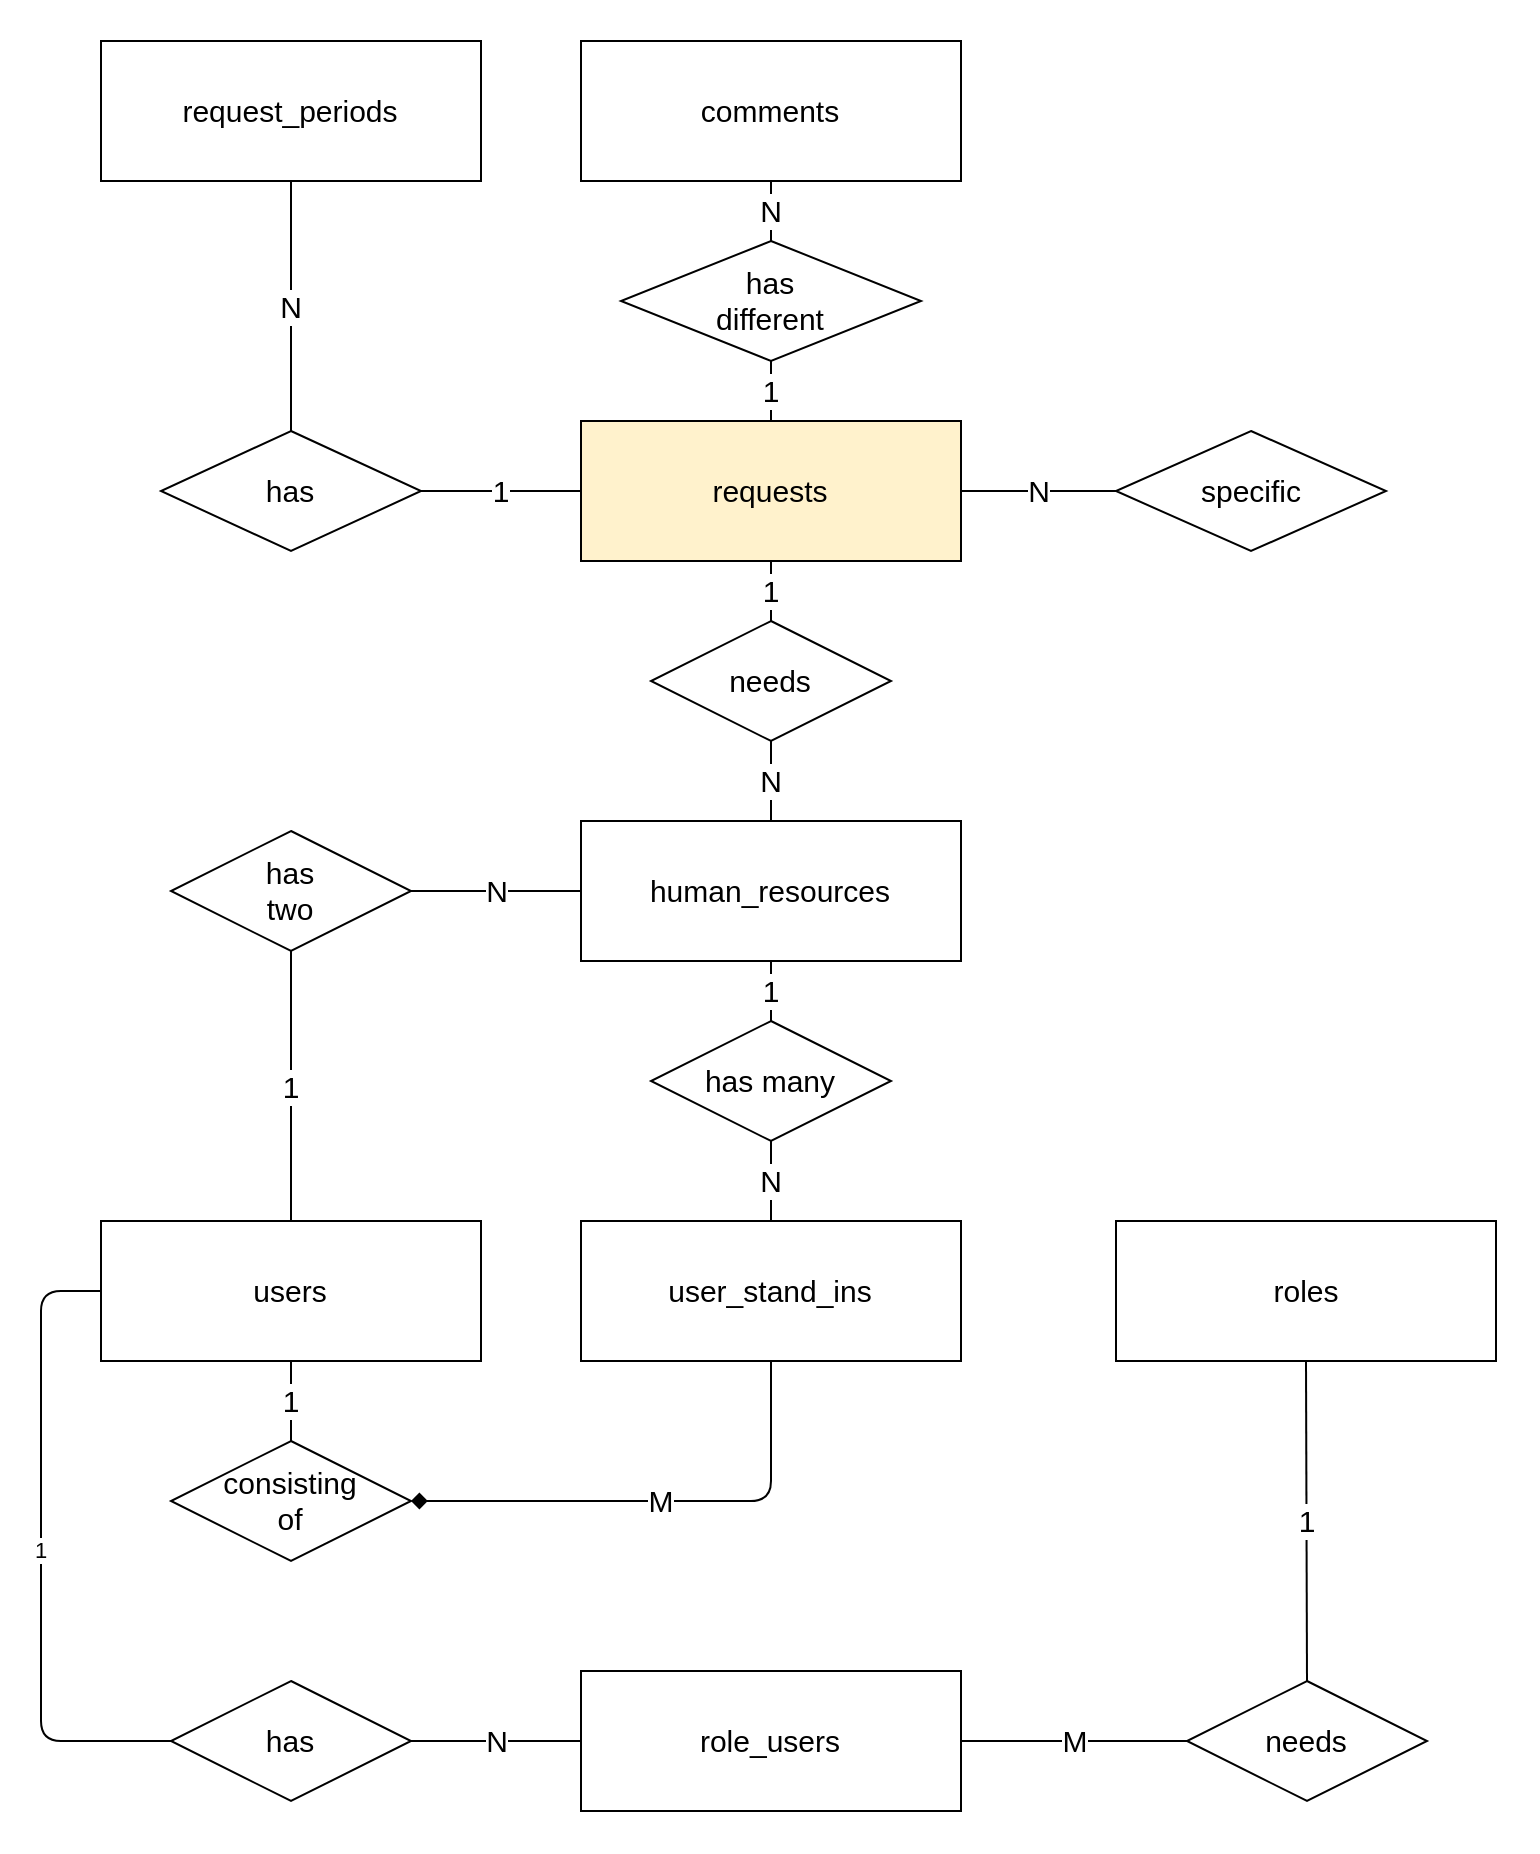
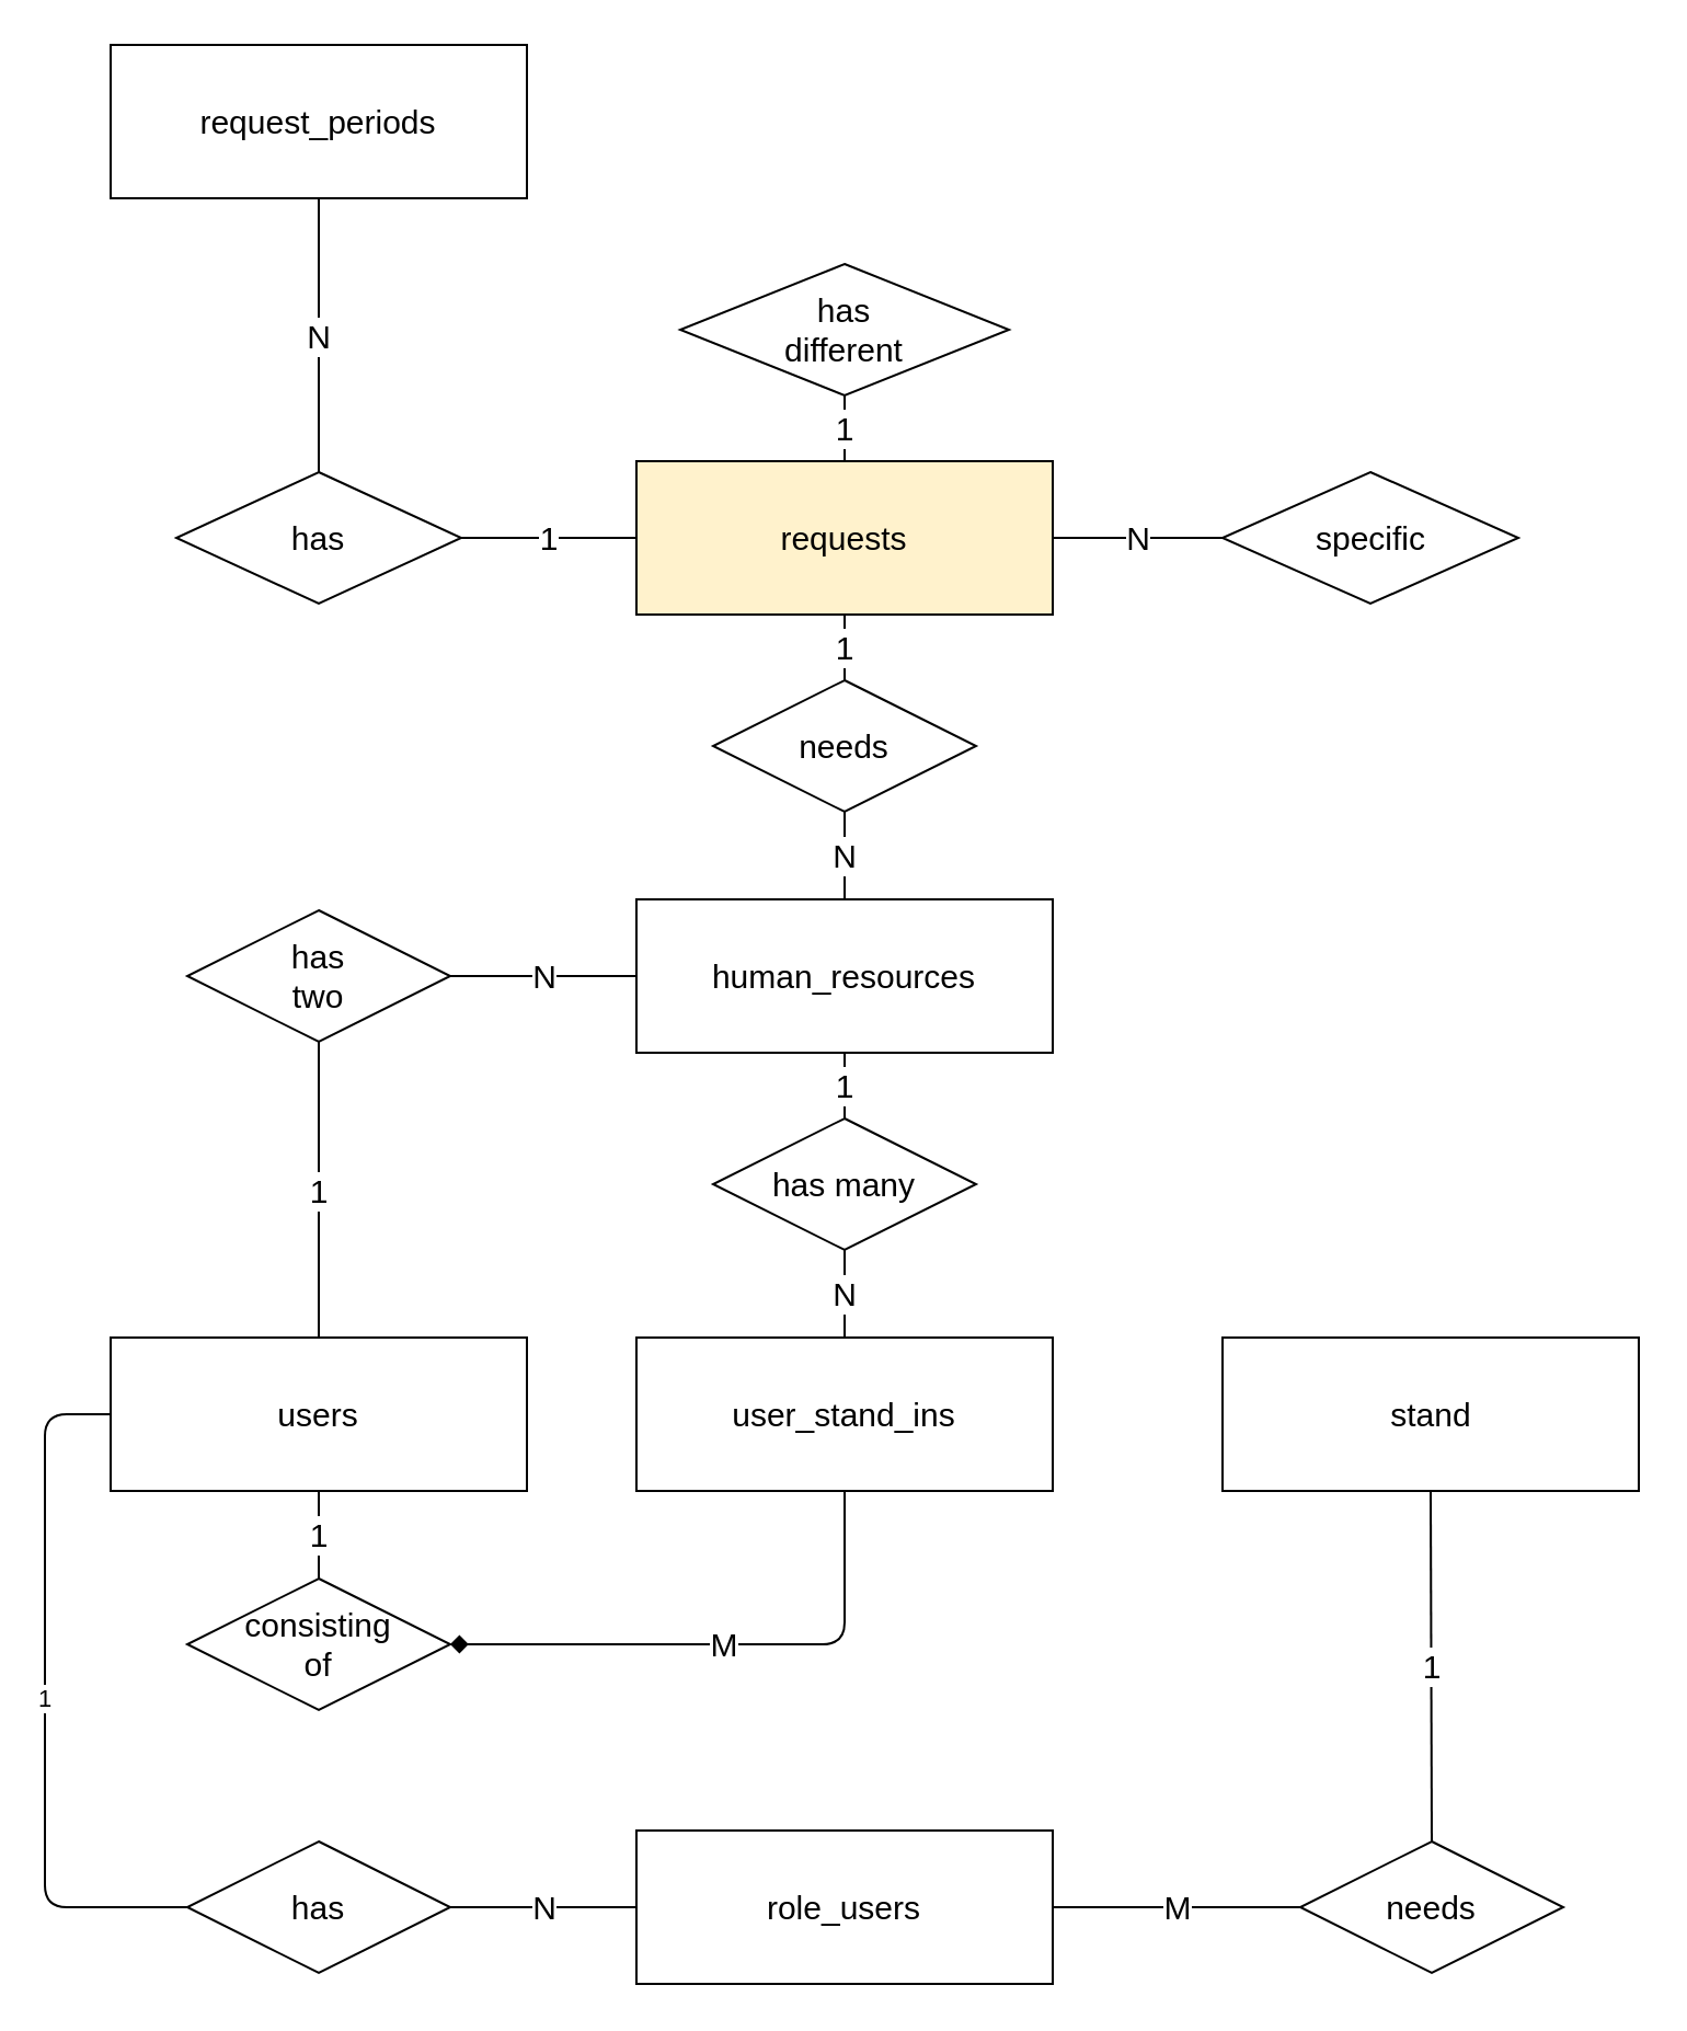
  <mxCell id="0" />
  <mxCell id="1" parent="0" />
  <mxCell id="2" value="request_periods" style="whiteSpace=wrap;html=1;align=center;fontSize=15;" vertex="1" parent="1"><mxGeometry x="50" y="20" width="190" height="70" as="geometry" /></mxCell>
  <mxCell id="3" value="requests" style="whiteSpace=wrap;html=1;align=center;fontSize=15;fillColor=#fff2cc;" vertex="1" parent="1"><mxGeometry x="290" y="210" width="190" height="70" as="geometry" /></mxCell>
- <mxCell id="4" value="comments" style="whiteSpace=wrap;html=1;align=center;fontSize=15;" vertex="1" parent="1"><mxGeometry x="290" y="20" width="190" height="70" as="geometry" /></mxCell>
  <mxCell id="5" value="human_resources" style="whiteSpace=wrap;html=1;align=center;fontSize=15;" vertex="1" parent="1"><mxGeometry x="290" y="410" width="190" height="70" as="geometry" /></mxCell>
  <mxCell id="6" value="user_stand_ins" style="whiteSpace=wrap;html=1;align=center;fontSize=15;" vertex="1" parent="1"><mxGeometry x="290" y="610" width="190" height="70" as="geometry" /></mxCell>
  <mxCell id="7" value="users" style="whiteSpace=wrap;html=1;align=center;fontSize=15;" vertex="1" parent="1"><mxGeometry x="50" y="610" width="190" height="70" as="geometry" /></mxCell>
  <mxCell id="8" value="role_users" style="whiteSpace=wrap;html=1;align=center;fontSize=15;" vertex="1" parent="1"><mxGeometry x="290" y="835" width="190" height="70" as="geometry" /></mxCell>
- <mxCell id="9" value="roles" style="whiteSpace=wrap;html=1;align=center;fontSize=15;" vertex="1" parent="1"><mxGeometry x="557.5" y="610" width="190" height="70" as="geometry" /></mxCell>
+ <mxCell id="9" value="stand" style="whiteSpace=wrap;html=1;align=center;fontSize=15;" vertex="1" parent="1"><mxGeometry x="557.5" y="610" width="190" height="70" as="geometry" /></mxCell>
  <mxCell id="10" value="has" style="shape=rhombus;perimeter=rhombusPerimeter;whiteSpace=wrap;html=1;align=center;fontSize=15;" vertex="1" parent="1"><mxGeometry x="80" y="215" width="130" height="60" as="geometry" /></mxCell>
  <mxCell id="11" value="N" style="endArrow=none;html=1;shadow=0;exitX=0.5;exitY=1;exitDx=0;exitDy=0;entryX=0.5;entryY=0;entryDx=0;entryDy=0;fontSize=15;" edge="1" parent="1" source="2" target="10"><mxGeometry relative="1" as="geometry"><mxPoint x="150" y="230" as="sourcePoint" /><mxPoint x="310" y="230" as="targetPoint" /></mxGeometry></mxCell>
  <mxCell id="12" value="1" style="endArrow=none;html=1;shadow=0;exitX=1;exitY=0.5;exitDx=0;exitDy=0;entryX=0;entryY=0.5;entryDx=0;entryDy=0;fontSize=15;" edge="1" parent="1" source="10" target="3"><mxGeometry relative="1" as="geometry"><mxPoint x="270" y="110" as="sourcePoint" /><mxPoint x="430" y="110" as="targetPoint" /></mxGeometry></mxCell>
  <mxCell id="13" value="specific" style="shape=rhombus;perimeter=rhombusPerimeter;whiteSpace=wrap;html=1;align=center;fontSize=15;" vertex="1" parent="1"><mxGeometry x="557.5" y="215" width="135" height="60" as="geometry" /></mxCell>
  <mxCell id="14" value="N" style="endArrow=none;html=1;shadow=0;exitX=1;exitY=0.5;exitDx=0;exitDy=0;entryX=0;entryY=0.5;entryDx=0;entryDy=0;fontSize=15;" edge="1" parent="1" source="3" target="13"><mxGeometry relative="1" as="geometry"><mxPoint x="430" y="190" as="sourcePoint" /><mxPoint x="590" y="190" as="targetPoint" /></mxGeometry></mxCell>
  <mxCell id="15" value="has&lt;br style=&quot;font-size: 15px;&quot;&gt;different" style="shape=rhombus;perimeter=rhombusPerimeter;whiteSpace=wrap;html=1;align=center;fontSize=15;" vertex="1" parent="1"><mxGeometry x="310" y="120" width="150" height="60" as="geometry" /></mxCell>
  <mxCell id="16" value="1" style="endArrow=none;html=1;shadow=0;exitX=0.5;exitY=1;exitDx=0;exitDy=0;entryX=0.5;entryY=0;entryDx=0;entryDy=0;fontSize=15;" edge="1" parent="1" source="15" target="3"><mxGeometry relative="1" as="geometry"><mxPoint x="120" y="300" as="sourcePoint" /><mxPoint x="280" y="300" as="targetPoint" /></mxGeometry></mxCell>
- <mxCell id="17" value="N" style="endArrow=none;html=1;shadow=0;exitX=0.5;exitY=0;exitDx=0;exitDy=0;entryX=0.5;entryY=1;entryDx=0;entryDy=0;fontSize=15;" edge="1" parent="1" source="15" target="4"><mxGeometry relative="1" as="geometry"><mxPoint x="520" y="160" as="sourcePoint" /><mxPoint x="340" y="120" as="targetPoint" /></mxGeometry></mxCell>
  <mxCell id="18" value="needs" style="shape=rhombus;perimeter=rhombusPerimeter;whiteSpace=wrap;html=1;align=center;fontSize=15;" vertex="1" parent="1"><mxGeometry x="325" y="310" width="120" height="60" as="geometry" /></mxCell>
  <mxCell id="19" value="1" style="endArrow=none;html=1;shadow=0;entryX=0.5;entryY=0;entryDx=0;entryDy=0;exitX=0.5;exitY=1;exitDx=0;exitDy=0;fontSize=15;" edge="1" parent="1" source="3" target="18"><mxGeometry relative="1" as="geometry"><mxPoint x="490" y="330" as="sourcePoint" /><mxPoint x="690" y="290" as="targetPoint" /></mxGeometry></mxCell>
  <mxCell id="20" value="N" style="endArrow=none;html=1;shadow=0;exitX=0.5;exitY=1;exitDx=0;exitDy=0;entryX=0.5;entryY=0;entryDx=0;entryDy=0;fontSize=15;" edge="1" parent="1" source="18" target="5"><mxGeometry relative="1" as="geometry"><mxPoint x="580" y="290" as="sourcePoint" /><mxPoint x="740" y="290" as="targetPoint" /></mxGeometry></mxCell>
  <mxCell id="21" value="has many" style="shape=rhombus;perimeter=rhombusPerimeter;whiteSpace=wrap;html=1;align=center;fontSize=15;" vertex="1" parent="1"><mxGeometry x="325" y="510" width="120" height="60" as="geometry" /></mxCell>
  <mxCell id="22" value="1" style="endArrow=none;html=1;shadow=0;exitX=0.5;exitY=1;exitDx=0;exitDy=0;entryX=0.5;entryY=0;entryDx=0;entryDy=0;fontSize=15;" edge="1" parent="1" source="5" target="21"><mxGeometry relative="1" as="geometry"><mxPoint x="590" y="340" as="sourcePoint" /><mxPoint x="750" y="340" as="targetPoint" /></mxGeometry></mxCell>
  <mxCell id="23" value="N" style="endArrow=none;html=1;shadow=0;exitX=0.5;exitY=1;exitDx=0;exitDy=0;entryX=0.5;entryY=0;entryDx=0;entryDy=0;fontSize=15;" edge="1" parent="1" source="21" target="6"><mxGeometry relative="1" as="geometry"><mxPoint x="570" y="400" as="sourcePoint" /><mxPoint x="730" y="400" as="targetPoint" /></mxGeometry></mxCell>
  <mxCell id="24" value="has&lt;br style=&quot;font-size: 15px;&quot;&gt;two" style="shape=rhombus;perimeter=rhombusPerimeter;whiteSpace=wrap;html=1;align=center;fontSize=15;" vertex="1" parent="1"><mxGeometry x="85" y="415" width="120" height="60" as="geometry" /></mxCell>
  <mxCell id="25" value="N" style="endArrow=none;html=1;shadow=0;exitX=1;exitY=0.5;exitDx=0;exitDy=0;entryX=0;entryY=0.5;entryDx=0;entryDy=0;fontSize=15;" edge="1" parent="1" source="24" target="5"><mxGeometry relative="1" as="geometry"><mxPoint x="70" y="540" as="sourcePoint" /><mxPoint x="230" y="540" as="targetPoint" /></mxGeometry></mxCell>
  <mxCell id="26" value="1" style="endArrow=none;html=1;shadow=0;exitX=0.5;exitY=1;exitDx=0;exitDy=0;entryX=0.5;entryY=0;entryDx=0;entryDy=0;fontSize=15;" edge="1" parent="1" source="24" target="7"><mxGeometry relative="1" as="geometry"><mxPoint x="110" y="550" as="sourcePoint" /><mxPoint x="270" y="550" as="targetPoint" /></mxGeometry></mxCell>
  <mxCell id="27" value="consisting&lt;br style=&quot;font-size: 15px;&quot;&gt;of" style="shape=rhombus;perimeter=rhombusPerimeter;whiteSpace=wrap;html=1;align=center;fontSize=15;" vertex="1" parent="1"><mxGeometry x="85" y="720" width="120" height="60" as="geometry" /></mxCell>
  <mxCell id="28" value="1" style="endArrow=none;html=1;shadow=0;exitX=0.5;exitY=1;exitDx=0;exitDy=0;entryX=0.5;entryY=0;entryDx=0;entryDy=0;fontSize=15;" edge="1" parent="1" source="7" target="27"><mxGeometry relative="1" as="geometry"><mxPoint x="155" y="485" as="sourcePoint" /><mxPoint x="155" y="620" as="targetPoint" /></mxGeometry></mxCell>
  <mxCell id="29" value="M" style="endArrow=diamond;html=1;shadow=0;entryX=1;entryY=0.5;entryDx=0;entryDy=0;exitX=0.5;exitY=1;exitDx=0;exitDy=0;fontSize=15;" edge="1" parent="1" source="6" target="27"><mxGeometry relative="1" as="geometry"><mxPoint x="380" y="750" as="sourcePoint" /><mxPoint x="520" y="645" as="targetPoint" /><Array as="points"><mxPoint x="385" y="750" /></Array></mxGeometry></mxCell>
  <mxCell id="30" value="1" style="endArrow=none;html=1;shadow=0;entryX=0;entryY=0.5;entryDx=0;entryDy=0;exitX=0;exitY=0.5;exitDx=0;exitDy=0;" edge="1" parent="1" source="31" target="7"><mxGeometry relative="1" as="geometry"><mxPoint x="70" y="870" as="sourcePoint" /><mxPoint x="20" y="670" as="targetPoint" /><Array as="points"><mxPoint x="20" y="870" /><mxPoint x="20" y="645" /></Array></mxGeometry></mxCell>
  <mxCell id="31" value="has" style="shape=rhombus;perimeter=rhombusPerimeter;whiteSpace=wrap;html=1;align=center;fontSize=15;" vertex="1" parent="1"><mxGeometry x="85" y="840" width="120" height="60" as="geometry" /></mxCell>
  <mxCell id="32" value="N" style="endArrow=none;html=1;shadow=0;exitX=1;exitY=0.5;exitDx=0;exitDy=0;entryX=0;entryY=0.5;entryDx=0;entryDy=0;fontSize=15;" edge="1" parent="1" source="31" target="8"><mxGeometry relative="1" as="geometry"><mxPoint x="310" y="910" as="sourcePoint" /><mxPoint x="470" y="910" as="targetPoint" /></mxGeometry></mxCell>
  <mxCell id="33" value="needs" style="shape=rhombus;perimeter=rhombusPerimeter;whiteSpace=wrap;html=1;align=center;fontSize=15;" vertex="1" parent="1"><mxGeometry x="593" y="840" width="120" height="60" as="geometry" /></mxCell>
  <mxCell id="34" value="M" style="endArrow=none;html=1;shadow=0;exitX=1;exitY=0.5;exitDx=0;exitDy=0;entryX=0;entryY=0.5;entryDx=0;entryDy=0;fontSize=15;" edge="1" parent="1" source="8" target="33"><mxGeometry relative="1" as="geometry"><mxPoint x="570" y="760" as="sourcePoint" /><mxPoint x="730" y="760" as="targetPoint" /></mxGeometry></mxCell>
  <mxCell id="35" value="1" style="endArrow=none;html=1;shadow=0;exitX=0.5;exitY=0;exitDx=0;exitDy=0;entryX=0.5;entryY=1;entryDx=0;entryDy=0;fontSize=15;" edge="1" parent="1" source="33" target="9"><mxGeometry relative="1" as="geometry"><mxPoint x="670" y="790" as="sourcePoint" /><mxPoint x="830" y="790" as="targetPoint" /></mxGeometry></mxCell>
